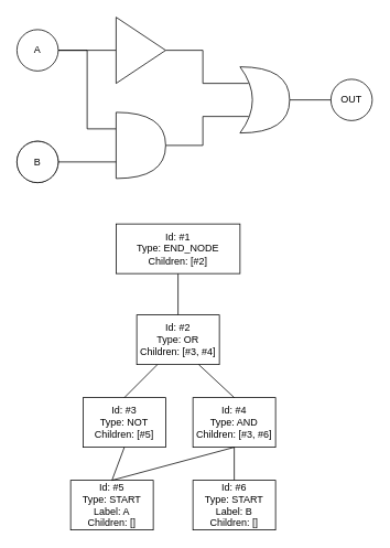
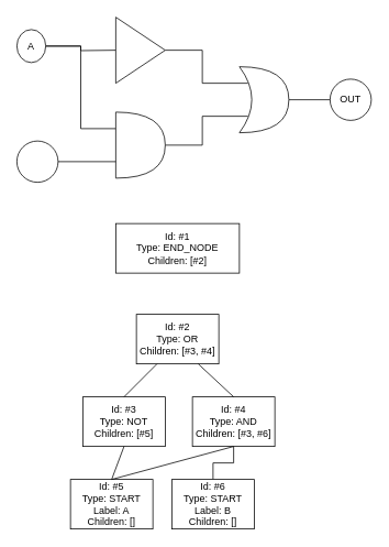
  <mxCell id="0" />
  <mxCell id="1" parent="0" />
  <mxCell id="2" style="edgeStyle=orthogonalEdgeStyle;rounded=0;orthogonalLoop=1;jettySize=auto;html=1;entryX=0;entryY=0.5;entryDx=0;entryDy=0;endArrow=none;endFill=0;" parent="1" source="4" edge="1"><mxGeometry relative="1" as="geometry"><mxPoint x="140" y="60" as="targetPoint" /></mxGeometry></mxCell>
  <mxCell id="3" style="edgeStyle=orthogonalEdgeStyle;rounded=0;orthogonalLoop=1;jettySize=auto;html=1;entryX=0;entryY=0.25;entryDx=0;entryDy=0;entryPerimeter=0;endArrow=none;endFill=0;" parent="1" source="4" target="7" edge="1"><mxGeometry relative="1" as="geometry" /></mxCell>
- <mxCell id="4" value="A" style="ellipse;whiteSpace=wrap;html=1;aspect=fixed;" parent="1" vertex="1"><mxGeometry x="20" y="35" width="50" height="50" as="geometry" /></mxCell>
+ <mxCell id="4" value="A" style="ellipse;whiteSpace=wrap;html=1;aspect=fixed;" parent="1" vertex="1"><mxGeometry x="20" y="35" width="35" height="40" as="geometry" /></mxCell>
  <mxCell id="5" value="OUT" style="ellipse;whiteSpace=wrap;html=1;aspect=fixed;" parent="1" vertex="1"><mxGeometry x="400" y="95" width="50" height="50" as="geometry" /></mxCell>
  <mxCell id="6" style="edgeStyle=orthogonalEdgeStyle;rounded=0;orthogonalLoop=1;jettySize=auto;html=1;entryX=0.175;entryY=0.75;entryDx=0;entryDy=0;entryPerimeter=0;endArrow=none;endFill=0;" parent="1" source="7" target="14" edge="1"><mxGeometry relative="1" as="geometry" /></mxCell>
  <mxCell id="7" value="" style="shape=or;whiteSpace=wrap;html=1;" parent="1" vertex="1"><mxGeometry x="140" y="135" width="60" height="80" as="geometry" /></mxCell>
  <mxCell id="8" style="edgeStyle=orthogonalEdgeStyle;rounded=0;orthogonalLoop=1;jettySize=auto;html=1;entryX=0.175;entryY=0.25;entryDx=0;entryDy=0;entryPerimeter=0;endArrow=none;endFill=0;" parent="1" source="9" target="14" edge="1"><mxGeometry relative="1" as="geometry" /></mxCell>
  <mxCell id="9" value="" style="triangle;whiteSpace=wrap;html=1;" parent="1" vertex="1"><mxGeometry x="140" y="20" width="60" height="80" as="geometry" /></mxCell>
  <mxCell id="10" style="edgeStyle=orthogonalEdgeStyle;rounded=0;orthogonalLoop=1;jettySize=auto;html=1;entryX=0;entryY=0.75;entryDx=0;entryDy=0;entryPerimeter=0;endArrow=none;endFill=0;" parent="1" source="11" target="7" edge="1"><mxGeometry relative="1" as="geometry" /></mxCell>
  <mxCell id="11" value="" style="ellipse;whiteSpace=wrap;html=1;aspect=fixed;" parent="1" vertex="1"><mxGeometry x="20" y="170" width="50" height="50" as="geometry" /></mxCell>
- <mxCell id="12" value="B" style="ellipse;whiteSpace=wrap;html=1;aspect=fixed;" parent="1" vertex="1"><mxGeometry x="20" y="170" width="50" height="50" as="geometry" /></mxCell>
  <mxCell id="13" style="edgeStyle=orthogonalEdgeStyle;rounded=0;orthogonalLoop=1;jettySize=auto;html=1;entryX=0;entryY=0.5;entryDx=0;entryDy=0;endArrow=none;endFill=0;" parent="1" source="14" target="5" edge="1"><mxGeometry relative="1" as="geometry" /></mxCell>
  <mxCell id="14" value="" style="shape=xor;whiteSpace=wrap;html=1;" parent="1" vertex="1"><mxGeometry x="290" y="80" width="60" height="80" as="geometry" /></mxCell>
- <mxCell id="15" style="edgeStyle=orthogonalEdgeStyle;rounded=0;orthogonalLoop=1;jettySize=auto;html=1;entryX=0.5;entryY=0;entryDx=0;entryDy=0;endArrow=none;endFill=0;" parent="1" source="16" target="17" edge="1"><mxGeometry relative="1" as="geometry" /></mxCell>
  <mxCell id="16" value="Id: #1&lt;br&gt;Type: END_NODE&lt;br&gt;Children: [#2]" style="rounded=0;whiteSpace=wrap;html=1;" parent="1" vertex="1"><mxGeometry x="140" y="270" width="150" height="60" as="geometry" /></mxCell>
  <mxCell id="17" value="Id: #2&lt;br&gt;Type: OR&lt;br&gt;Children: [#3, #4]" style="rounded=0;whiteSpace=wrap;html=1;" parent="1" vertex="1"><mxGeometry x="165" y="380" width="100" height="60" as="geometry" /></mxCell>
  <mxCell id="18" value="Id: #3&lt;br&gt;Type: NOT&lt;br&gt;Children: [#5]" style="rounded=0;whiteSpace=wrap;html=1;" parent="1" vertex="1"><mxGeometry x="100" y="480" width="100" height="60" as="geometry" /></mxCell>
  <mxCell id="19" style="edgeStyle=orthogonalEdgeStyle;rounded=0;orthogonalLoop=1;jettySize=auto;html=1;entryX=0.5;entryY=0;entryDx=0;entryDy=0;endArrow=none;endFill=0;" parent="1" source="20" target="22" edge="1"><mxGeometry relative="1" as="geometry" /></mxCell>
  <mxCell id="20" value="Id: #4&lt;br&gt;Type: AND&lt;br&gt;Children: [#3, #6]" style="rounded=0;whiteSpace=wrap;html=1;" parent="1" vertex="1"><mxGeometry x="233" y="480" width="100" height="60" as="geometry" /></mxCell>
  <mxCell id="21" value="Id: #5&lt;br&gt;Type: START&lt;br&gt;Label: A&lt;br&gt;Children: []" style="rounded=0;whiteSpace=wrap;html=1;" parent="1" vertex="1"><mxGeometry x="85" y="580" width="100" height="60" as="geometry" /></mxCell>
- <mxCell id="22" value="Id: #6&lt;br&gt;Type: START&lt;br&gt;Label: B&lt;br&gt;Children: []" style="rounded=0;whiteSpace=wrap;html=1;" parent="1" vertex="1"><mxGeometry x="233" y="580" width="100" height="60" as="geometry" /></mxCell>
+ <mxCell id="22" value="Id: #6&lt;br&gt;Type: START&lt;br&gt;Label: B&lt;br&gt;Children: []" style="rounded=0;whiteSpace=wrap;html=1;" parent="1" vertex="1"><mxGeometry x="208" y="580" width="100" height="60" as="geometry" /></mxCell>
  <mxCell id="23" value="" style="endArrow=none;html=1;entryX=0.25;entryY=1;entryDx=0;entryDy=0;exitX=0.5;exitY=0;exitDx=0;exitDy=0;" parent="1" source="18" target="17" edge="1"><mxGeometry width="50" height="50" relative="1" as="geometry"><mxPoint x="100" y="470" as="sourcePoint" /><mxPoint x="150" y="420" as="targetPoint" /></mxGeometry></mxCell>
  <mxCell id="24" value="" style="endArrow=none;html=1;entryX=0.75;entryY=1;entryDx=0;entryDy=0;exitX=0.5;exitY=0;exitDx=0;exitDy=0;" parent="1" source="20" target="17" edge="1"><mxGeometry width="50" height="50" relative="1" as="geometry"><mxPoint x="340" y="460" as="sourcePoint" /><mxPoint x="390" y="410" as="targetPoint" /></mxGeometry></mxCell>
  <mxCell id="25" value="" style="endArrow=none;html=1;entryX=0.5;entryY=1;entryDx=0;entryDy=0;exitX=0.5;exitY=0;exitDx=0;exitDy=0;" parent="1" source="21" target="18" edge="1"><mxGeometry width="50" height="50" relative="1" as="geometry"><mxPoint x="20" y="580" as="sourcePoint" /><mxPoint x="70" y="530" as="targetPoint" /></mxGeometry></mxCell>
  <mxCell id="26" value="" style="endArrow=none;html=1;entryX=0.5;entryY=1;entryDx=0;entryDy=0;exitX=0.5;exitY=0;exitDx=0;exitDy=0;" parent="1" source="21" target="20" edge="1"><mxGeometry width="50" height="50" relative="1" as="geometry"><mxPoint x="10" y="460" as="sourcePoint" /><mxPoint x="60" y="410" as="targetPoint" /></mxGeometry></mxCell>
